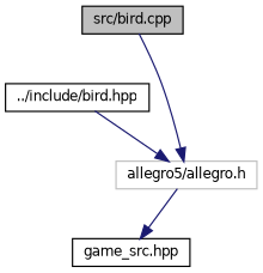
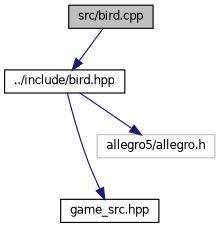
  digraph {
    node [color=black fillcolor=white fontname=Helvetica fontsize=10 shape=record style=filled]
    edge [color=midnightblue fontname=Helvetica fontsize=10 labelfontname=Helvetica labelfontsize=10 style=solid]
    n1 [fillcolor=grey75 fontcolor=black height=0.2 label="src/bird.cpp" width=0.4]
    n2 [height=0.2 label="../include/bird.hpp" width=0.4]
    n3 [height=0.2 label="game_src.hpp" width=0.4]
    n4 [color=grey75 height=0.2 label="allegro5/allegro.h" width=0.4]
-   n1 -> n4
-   n4 -> n3
+   n1 -> n2
+   n2 -> n3
    n2 -> n4
  }
